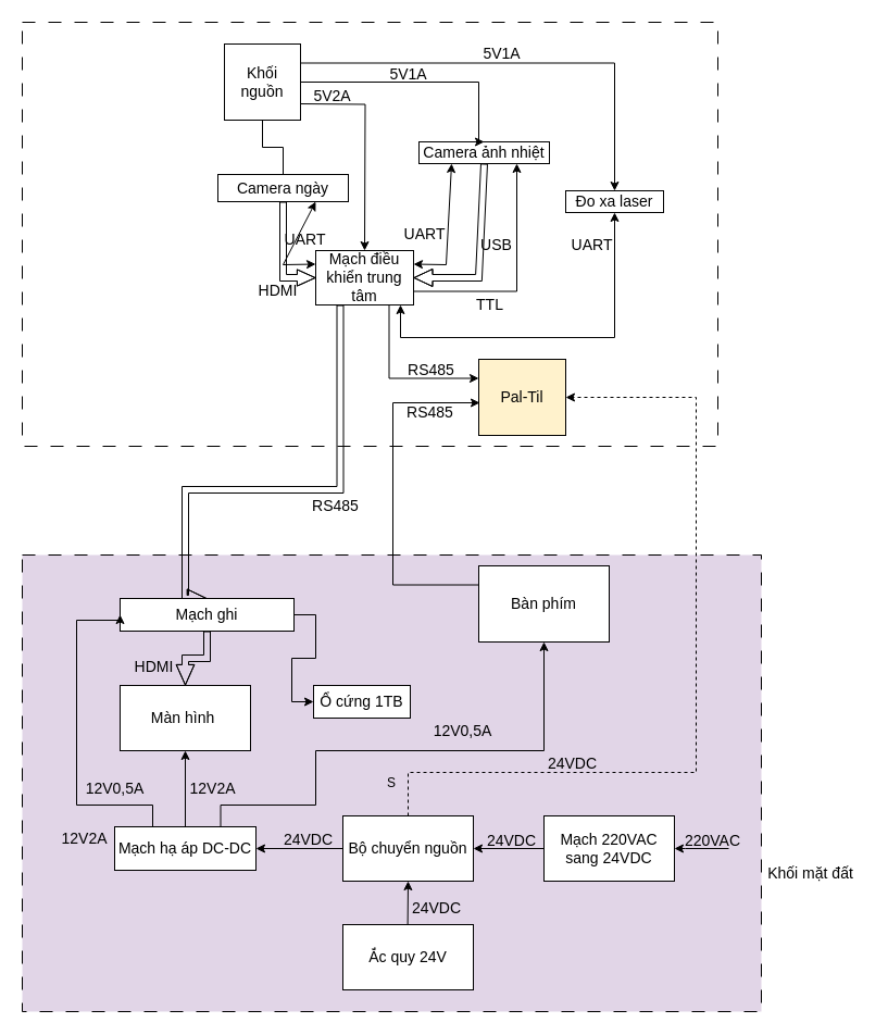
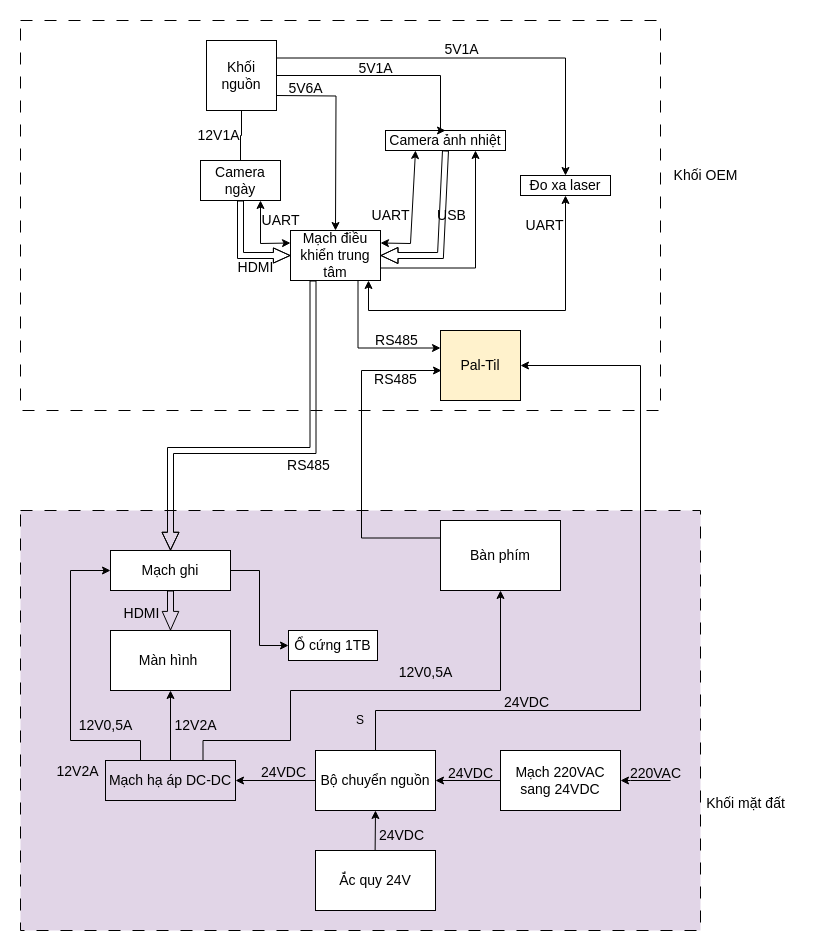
  <mxCell id="0" />
  <mxCell id="1" parent="0" />
  <mxCell id="2" value="S" style="rounded=0;whiteSpace=wrap;html=1;dashed=1;dashPattern=12 12;fillColor=#e1d5e7;" vertex="1" parent="1"><mxGeometry x="20" y="510" width="680" height="420" as="geometry" /></mxCell>
  <mxCell id="3" value="" style="rounded=0;whiteSpace=wrap;html=1;dashed=1;dashPattern=12 12;" vertex="1" parent="1"><mxGeometry x="20" y="20" width="640" height="390" as="geometry" /></mxCell>
  <mxCell id="4" style="edgeStyle=orthogonalEdgeStyle;rounded=0;orthogonalLoop=1;jettySize=auto;html=1;exitX=1;exitY=0.75;exitDx=0;exitDy=0;entryX=0.75;entryY=1;entryDx=0;entryDy=0;fontSize=14;" edge="1" parent="1" source="7" target="11"><mxGeometry relative="1" as="geometry" /></mxCell>
  <mxCell id="5" style="edgeStyle=orthogonalEdgeStyle;rounded=0;orthogonalLoop=1;jettySize=auto;html=1;exitX=0.75;exitY=1;exitDx=0;exitDy=0;entryX=0;entryY=0.25;entryDx=0;entryDy=0;fontSize=14;" edge="1" parent="1" source="7" target="27"><mxGeometry relative="1" as="geometry" /></mxCell>
  <mxCell id="6" style="edgeStyle=orthogonalEdgeStyle;rounded=0;orthogonalLoop=1;jettySize=auto;html=1;exitX=0.25;exitY=1;exitDx=0;exitDy=0;entryX=0.5;entryY=0;entryDx=0;entryDy=0;shape=flexArrow;width=6;endWidth=10;endSize=5.57;fontSize=14;" edge="1" parent="1" source="7" target="33"><mxGeometry relative="1" as="geometry"><Array as="points"><mxPoint x="312" y="450" /><mxPoint x="170" y="450" /></Array></mxGeometry></mxCell>
  <mxCell id="7" value="&lt;font style=&quot;font-size: 14px;&quot;&gt;Mạch điều khiển trung tâm&lt;/font&gt;" style="rounded=0;whiteSpace=wrap;html=1;fontSize=14;" vertex="1" parent="1"><mxGeometry x="290" y="230" width="90" height="50" as="geometry" /></mxCell>
  <mxCell id="8" style="edgeStyle=orthogonalEdgeStyle;rounded=0;orthogonalLoop=1;jettySize=auto;html=1;entryX=0;entryY=0.5;entryDx=0;entryDy=0;exitX=0.5;exitY=1;exitDx=0;exitDy=0;shape=flexArrow;width=6;startWidth=20;endWidth=8.095;arcSize=10;fillColor=default;endSize=5.195;startSize=3;sourcePerimeterSpacing=0;targetPerimeterSpacing=0;fontSize=14;" edge="1" parent="1" source="9" target="7"><mxGeometry relative="1" as="geometry" /></mxCell>
- <mxCell id="9" value="&lt;font style=&quot;font-size: 14px;&quot;&gt;Camera ngày&lt;/font&gt;" style="rounded=0;whiteSpace=wrap;html=1;fontSize=14;" vertex="1" parent="1"><mxGeometry x="200" y="160" width="120" height="25" as="geometry" /></mxCell>
+ <mxCell id="9" value="&lt;font style=&quot;font-size: 14px;&quot;&gt;Camera ngày&lt;/font&gt;" style="rounded=0;whiteSpace=wrap;html=1;fontSize=14;" vertex="1" parent="1"><mxGeometry x="200" y="160" width="80" height="40" as="geometry" /></mxCell>
  <mxCell id="10" value="" style="endArrow=classic;startArrow=classic;html=1;rounded=0;exitX=0;exitY=0.25;exitDx=0;exitDy=0;entryX=0.75;entryY=1;entryDx=0;entryDy=0;fontSize=14;" edge="1" parent="1" source="7" target="9"><mxGeometry width="50" height="50" relative="1" as="geometry"><mxPoint x="215" y="250" as="sourcePoint" /><mxPoint x="265" y="200" as="targetPoint" /><Array as="points"><mxPoint x="260" y="243" /></Array></mxGeometry></mxCell>
  <mxCell id="11" value="&lt;font style=&quot;font-size: 14px;&quot;&gt;Camera ảnh nhiệt&lt;/font&gt;" style="rounded=0;whiteSpace=wrap;html=1;fontSize=14;" vertex="1" parent="1"><mxGeometry x="385" y="130" width="120" height="20" as="geometry" /></mxCell>
  <mxCell id="12" value="" style="endArrow=classic;startArrow=classic;html=1;rounded=0;exitX=1;exitY=0.25;exitDx=0;exitDy=0;entryX=0.25;entryY=1;entryDx=0;entryDy=0;fontSize=14;" edge="1" parent="1" source="7" target="11"><mxGeometry width="50" height="50" relative="1" as="geometry"><mxPoint x="400" y="250" as="sourcePoint" /><mxPoint x="420" y="200" as="targetPoint" /><Array as="points"><mxPoint x="410" y="243" /></Array></mxGeometry></mxCell>
  <mxCell id="13" value="" style="shape=flexArrow;endArrow=classic;html=1;rounded=0;exitX=0.5;exitY=1;exitDx=0;exitDy=0;entryX=1;entryY=0.5;entryDx=0;entryDy=0;endWidth=9.048;endSize=5.329;width=6;fontSize=14;" edge="1" parent="1" source="11" target="7"><mxGeometry width="50" height="50" relative="1" as="geometry"><mxPoint x="450" y="200" as="sourcePoint" /><mxPoint x="390" y="260" as="targetPoint" /><Array as="points"><mxPoint x="440" y="255" /></Array></mxGeometry></mxCell>
  <mxCell id="14" style="edgeStyle=orthogonalEdgeStyle;rounded=0;orthogonalLoop=1;jettySize=auto;html=1;exitX=1;exitY=0.5;exitDx=0;exitDy=0;fontSize=14;" edge="1" parent="1"><mxGeometry relative="1" as="geometry"><mxPoint x="276" y="95" as="sourcePoint" /><mxPoint x="335" y="230" as="targetPoint" /></mxGeometry></mxCell>
  <mxCell id="15" style="edgeStyle=orthogonalEdgeStyle;rounded=0;orthogonalLoop=1;jettySize=auto;html=1;exitX=1;exitY=0.25;exitDx=0;exitDy=0;entryX=0.5;entryY=0;entryDx=0;entryDy=0;fontSize=14;" edge="1" parent="1" source="18" target="11"><mxGeometry relative="1" as="geometry"><Array as="points"><mxPoint x="276" y="75" /><mxPoint x="440" y="75" /></Array></mxGeometry></mxCell>
  <mxCell id="16" style="edgeStyle=orthogonalEdgeStyle;rounded=0;orthogonalLoop=1;jettySize=auto;html=1;exitX=0.5;exitY=1;exitDx=0;exitDy=0;entryX=0.5;entryY=0;entryDx=0;entryDy=0;fontSize=14;endArrow=none;" edge="1" parent="1" source="18" target="9"><mxGeometry relative="1" as="geometry" /></mxCell>
  <mxCell id="17" style="edgeStyle=orthogonalEdgeStyle;rounded=0;orthogonalLoop=1;jettySize=auto;html=1;exitX=1;exitY=0.25;exitDx=0;exitDy=0;entryX=0.5;entryY=0;entryDx=0;entryDy=0;" edge="1" parent="1" source="18" target="36"><mxGeometry relative="1" as="geometry" /></mxCell>
  <mxCell id="18" value="&lt;font style=&quot;font-size: 14px;&quot;&gt;Khối nguồn&lt;/font&gt;" style="rounded=0;whiteSpace=wrap;html=1;fontSize=14;" vertex="1" parent="1"><mxGeometry x="206" y="40" width="70" height="70" as="geometry" /></mxCell>
- <mxCell id="20" value="5V2A" style="text;html=1;align=center;verticalAlign=middle;resizable=0;points=[];autosize=1;strokeColor=none;fillColor=none;fontSize=14;" vertex="1" parent="1"><mxGeometry x="275" y="73" width="60" height="30" as="geometry" /></mxCell>
+ <mxCell id="19" value="12V1A" style="text;html=1;align=center;verticalAlign=middle;resizable=0;points=[];autosize=1;strokeColor=none;fillColor=none;fontSize=14;" vertex="1" parent="1"><mxGeometry x="183" y="120" width="70" height="30" as="geometry" /></mxCell>
+ <mxCell id="20" value="5V6A" style="text;html=1;align=center;verticalAlign=middle;resizable=0;points=[];autosize=1;strokeColor=none;fillColor=none;fontSize=14;" vertex="1" parent="1"><mxGeometry x="275" y="73" width="60" height="30" as="geometry" /></mxCell>
  <mxCell id="21" value="5V1A" style="text;html=1;align=center;verticalAlign=middle;resizable=0;points=[];autosize=1;strokeColor=none;fillColor=none;fontSize=14;" vertex="1" parent="1"><mxGeometry x="345" y="53" width="60" height="30" as="geometry" /></mxCell>
  <mxCell id="22" value="HDMI" style="text;html=1;align=center;verticalAlign=middle;resizable=0;points=[];autosize=1;strokeColor=none;fillColor=none;fontSize=14;" vertex="1" parent="1"><mxGeometry x="225" y="252" width="60" height="30" as="geometry" /></mxCell>
- <mxCell id="23" value="USB" style="text;html=1;align=center;verticalAlign=middle;resizable=0;points=[];autosize=1;strokeColor=none;fillColor=none;fontSize=14;" vertex="1" parent="1"><mxGeometry x="431" y="210" width="50" height="30" as="geometry" /></mxCell>
- <mxCell id="24" value="TTL" style="text;html=1;align=center;verticalAlign=middle;resizable=0;points=[];autosize=1;strokeColor=none;fillColor=none;fontSize=14;" vertex="1" parent="1"><mxGeometry x="425" y="265.25" width="50" height="30" as="geometry" /></mxCell>
+ <mxCell id="23" value="USB" style="text;html=1;align=center;verticalAlign=middle;resizable=0;points=[];autosize=1;strokeColor=none;fillColor=none;fontSize=14;" vertex="1" parent="1"><mxGeometry x="426" y="200" width="50" height="30" as="geometry" /></mxCell>
  <mxCell id="25" value="UART" style="text;html=1;align=center;verticalAlign=middle;resizable=0;points=[];autosize=1;strokeColor=none;fillColor=none;fontSize=14;" vertex="1" parent="1"><mxGeometry x="360" y="200" width="60" height="30" as="geometry" /></mxCell>
  <mxCell id="26" value="UART" style="text;html=1;align=center;verticalAlign=middle;resizable=0;points=[];autosize=1;strokeColor=none;fillColor=none;fontSize=14;" vertex="1" parent="1"><mxGeometry x="250" y="205" width="60" height="30" as="geometry" /></mxCell>
  <mxCell id="27" value="&lt;font style=&quot;font-size: 14px;&quot;&gt;Pal-Til&lt;/font&gt;" style="rounded=0;whiteSpace=wrap;html=1;fontSize=14;fillColor=#fff2cc;" vertex="1" parent="1"><mxGeometry x="440" y="330" width="80" height="70" as="geometry" /></mxCell>
  <mxCell id="28" value="&lt;font style=&quot;font-size: 14px;&quot;&gt;RS485&lt;/font&gt;" style="text;html=1;align=center;verticalAlign=middle;resizable=0;points=[];autosize=1;strokeColor=none;fillColor=none;fontSize=14;" vertex="1" parent="1"><mxGeometry x="361" y="325" width="70" height="30" as="geometry" /></mxCell>
  <mxCell id="29" style="edgeStyle=orthogonalEdgeStyle;rounded=0;orthogonalLoop=1;jettySize=auto;html=1;exitX=0;exitY=0.25;exitDx=0;exitDy=0;entryX=0;entryY=0.75;entryDx=0;entryDy=0;" edge="1" parent="1" source="30"><mxGeometry relative="1" as="geometry"><mxPoint x="531" y="507.5" as="sourcePoint" /><mxPoint x="441" y="370" as="targetPoint" /><Array as="points"><mxPoint x="361" y="538" /><mxPoint x="361" y="370" /></Array></mxGeometry></mxCell>
  <mxCell id="30" value="&lt;font style=&quot;font-size: 14px;&quot;&gt;Bàn phím&lt;/font&gt;" style="rounded=0;whiteSpace=wrap;html=1;fontSize=14;" vertex="1" parent="1"><mxGeometry x="440" y="520" width="120" height="70" as="geometry" /></mxCell>
  <mxCell id="31" style="edgeStyle=orthogonalEdgeStyle;rounded=0;orthogonalLoop=1;jettySize=auto;html=1;exitX=0.5;exitY=1;exitDx=0;exitDy=0;entryX=0.5;entryY=0;entryDx=0;entryDy=0;shape=flexArrow;width=6;endWidth=9.6;endSize=5.86;" edge="1" parent="1" source="33" target="40"><mxGeometry relative="1" as="geometry" /></mxCell>
  <mxCell id="32" style="edgeStyle=orthogonalEdgeStyle;rounded=0;orthogonalLoop=1;jettySize=auto;html=1;entryX=0;entryY=0.5;entryDx=0;entryDy=0;" edge="1" parent="1" source="33" target="41"><mxGeometry relative="1" as="geometry" /></mxCell>
- <mxCell id="33" value="&lt;font style=&quot;font-size: 14px;&quot;&gt;Mạch ghi&lt;/font&gt;" style="rounded=0;whiteSpace=wrap;html=1;fontSize=14;" vertex="1" parent="1"><mxGeometry x="110" y="550" width="160" height="30" as="geometry" /></mxCell>
+ <mxCell id="33" value="&lt;font style=&quot;font-size: 14px;&quot;&gt;Mạch ghi&lt;/font&gt;" style="rounded=0;whiteSpace=wrap;html=1;fontSize=14;" vertex="1" parent="1"><mxGeometry x="110" y="550" width="120" height="40" as="geometry" /></mxCell>
  <mxCell id="34" value="&lt;font style=&quot;font-size: 14px;&quot;&gt;RS485&lt;/font&gt;" style="text;html=1;align=center;verticalAlign=middle;resizable=0;points=[];autosize=1;strokeColor=none;fillColor=none;fontSize=14;" vertex="1" parent="1"><mxGeometry x="360" y="364" width="70" height="30" as="geometry" /></mxCell>
  <mxCell id="35" value="&lt;font style=&quot;font-size: 14px;&quot;&gt;RS485&lt;/font&gt;" style="text;html=1;align=center;verticalAlign=middle;resizable=0;points=[];autosize=1;strokeColor=none;fillColor=none;fontSize=14;" vertex="1" parent="1"><mxGeometry x="273" y="450" width="70" height="30" as="geometry" /></mxCell>
  <mxCell id="36" value="&lt;font style=&quot;font-size: 14px;&quot;&gt;Đo xa laser&lt;/font&gt;" style="rounded=0;whiteSpace=wrap;html=1;" vertex="1" parent="1"><mxGeometry x="520" y="175" width="90" height="20" as="geometry" /></mxCell>
  <mxCell id="37" value="" style="endArrow=classic;startArrow=classic;html=1;rounded=0;entryX=0.5;entryY=1;entryDx=0;entryDy=0;" edge="1" parent="1" target="36"><mxGeometry width="50" height="50" relative="1" as="geometry"><mxPoint x="368" y="280" as="sourcePoint" /><mxPoint x="540" y="260" as="targetPoint" /><Array as="points"><mxPoint x="368" y="310" /><mxPoint x="565" y="310" /></Array></mxGeometry></mxCell>
  <mxCell id="38" value="5V1A" style="text;html=1;align=center;verticalAlign=middle;resizable=0;points=[];autosize=1;strokeColor=none;fillColor=none;fontSize=14;" vertex="1" parent="1"><mxGeometry x="431" y="34" width="60" height="30" as="geometry" /></mxCell>
  <mxCell id="39" value="UART" style="text;html=1;align=center;verticalAlign=middle;resizable=0;points=[];autosize=1;strokeColor=none;fillColor=none;fontSize=14;" vertex="1" parent="1"><mxGeometry x="514" y="210" width="60" height="30" as="geometry" /></mxCell>
  <mxCell id="40" value="Màn hình&amp;nbsp;" style="rounded=0;whiteSpace=wrap;html=1;fontSize=14;" vertex="1" parent="1"><mxGeometry x="110" y="630" width="120" height="60" as="geometry" /></mxCell>
  <mxCell id="41" value="Ổ cứng 1TB" style="rounded=0;whiteSpace=wrap;html=1;fontSize=14;" vertex="1" parent="1"><mxGeometry x="288" y="630" width="89" height="30" as="geometry" /></mxCell>
  <mxCell id="42" value="HDMI" style="text;html=1;align=center;verticalAlign=middle;resizable=0;points=[];autosize=1;strokeColor=none;fillColor=none;fontSize=14;" vertex="1" parent="1"><mxGeometry x="111" y="598" width="60" height="30" as="geometry" /></mxCell>
  <mxCell id="43" style="edgeStyle=orthogonalEdgeStyle;rounded=0;orthogonalLoop=1;jettySize=auto;html=1;exitX=0;exitY=0.5;exitDx=0;exitDy=0;entryX=1;entryY=0.5;entryDx=0;entryDy=0;" edge="1" parent="1" source="45" target="49"><mxGeometry relative="1" as="geometry" /></mxCell>
  <mxCell id="44" style="edgeStyle=orthogonalEdgeStyle;rounded=0;orthogonalLoop=1;jettySize=auto;html=1;" edge="1" parent="1" target="45"><mxGeometry relative="1" as="geometry"><mxPoint x="670" y="780" as="sourcePoint" /><Array as="points"><mxPoint x="630" y="780" /><mxPoint x="630" y="780" /></Array></mxGeometry></mxCell>
  <mxCell id="45" value="Mạch 220VAC sang 24VDC" style="rounded=0;whiteSpace=wrap;html=1;fontSize=14;" vertex="1" parent="1"><mxGeometry x="500" y="750" width="120" height="60" as="geometry" /></mxCell>
  <mxCell id="46" style="edgeStyle=orthogonalEdgeStyle;rounded=0;orthogonalLoop=1;jettySize=auto;html=1;exitX=0.5;exitY=1;exitDx=0;exitDy=0;entryX=0.5;entryY=1;entryDx=0;entryDy=0;" edge="1" parent="1" target="49"><mxGeometry relative="1" as="geometry"><mxPoint x="374.529" y="860" as="sourcePoint" /></mxGeometry></mxCell>
- <mxCell id="47" style="edgeStyle=orthogonalEdgeStyle;rounded=0;orthogonalLoop=1;jettySize=auto;html=1;exitX=0.5;exitY=0;exitDx=0;exitDy=0;entryX=1;entryY=0.5;entryDx=0;entryDy=0;dashed=1;" edge="1" parent="1" source="49" target="27"><mxGeometry relative="1" as="geometry"><Array as="points"><mxPoint x="375" y="710" /><mxPoint x="640" y="710" /><mxPoint x="640" y="365" /></Array></mxGeometry></mxCell>
+ <mxCell id="47" style="edgeStyle=orthogonalEdgeStyle;rounded=0;orthogonalLoop=1;jettySize=auto;html=1;exitX=0.5;exitY=0;exitDx=0;exitDy=0;entryX=1;entryY=0.5;entryDx=0;entryDy=0;" edge="1" parent="1" source="49" target="27"><mxGeometry relative="1" as="geometry"><Array as="points"><mxPoint x="375" y="710" /><mxPoint x="640" y="710" /><mxPoint x="640" y="365" /></Array></mxGeometry></mxCell>
  <mxCell id="48" style="edgeStyle=orthogonalEdgeStyle;rounded=0;orthogonalLoop=1;jettySize=auto;html=1;exitX=0;exitY=0.5;exitDx=0;exitDy=0;entryX=1;entryY=0.5;entryDx=0;entryDy=0;" edge="1" parent="1" source="49" target="57"><mxGeometry relative="1" as="geometry" /></mxCell>
  <mxCell id="49" value="Bộ chuyển nguồn" style="rounded=0;whiteSpace=wrap;html=1;fontSize=14;" vertex="1" parent="1"><mxGeometry x="315" y="750" width="120" height="60" as="geometry" /></mxCell>
  <mxCell id="50" value="220VAC" style="text;html=1;align=center;verticalAlign=middle;resizable=0;points=[];autosize=1;strokeColor=none;fillColor=none;fontSize=14;" vertex="1" parent="1"><mxGeometry x="620" y="758" width="70" height="30" as="geometry" /></mxCell>
  <mxCell id="51" value="Ắc quy 24V" style="rounded=0;whiteSpace=wrap;html=1;fontSize=14;" vertex="1" parent="1"><mxGeometry x="315" y="850" width="120" height="60" as="geometry" /></mxCell>
  <mxCell id="52" value="24VDC" style="text;html=1;align=center;verticalAlign=middle;resizable=0;points=[];autosize=1;strokeColor=none;fillColor=none;fontSize=14;" vertex="1" parent="1"><mxGeometry x="366" y="820" width="70" height="30" as="geometry" /></mxCell>
  <mxCell id="53" value="24VDC" style="text;html=1;align=center;verticalAlign=middle;resizable=0;points=[];autosize=1;strokeColor=none;fillColor=none;fontSize=14;" vertex="1" parent="1"><mxGeometry x="435" y="758" width="70" height="30" as="geometry" /></mxCell>
  <mxCell id="54" value="24VDC" style="text;html=1;align=center;verticalAlign=middle;resizable=0;points=[];autosize=1;strokeColor=none;fillColor=none;fontSize=14;" vertex="1" parent="1"><mxGeometry x="491" y="687" width="70" height="30" as="geometry" /></mxCell>
  <mxCell id="55" style="edgeStyle=orthogonalEdgeStyle;rounded=0;orthogonalLoop=1;jettySize=auto;html=1;exitX=0.25;exitY=0;exitDx=0;exitDy=0;entryX=0;entryY=0.5;entryDx=0;entryDy=0;" edge="1" parent="1" source="57" target="33"><mxGeometry relative="1" as="geometry"><Array as="points"><mxPoint x="140" y="760" /><mxPoint x="140" y="740" /><mxPoint x="70" y="740" /><mxPoint x="70" y="570" /></Array></mxGeometry></mxCell>
  <mxCell id="56" style="edgeStyle=orthogonalEdgeStyle;rounded=0;orthogonalLoop=1;jettySize=auto;html=1;exitX=0.5;exitY=0;exitDx=0;exitDy=0;entryX=0.5;entryY=1;entryDx=0;entryDy=0;" edge="1" parent="1" source="57" target="40"><mxGeometry relative="1" as="geometry" /></mxCell>
- <mxCell id="57" value="Mạch hạ áp DC-DC" style="rounded=0;whiteSpace=wrap;html=1;fontSize=14;" vertex="1" parent="1"><mxGeometry x="105" y="760" width="130" height="40" as="geometry" /></mxCell>
+ <mxCell id="57" value="Mạch hạ áp DC-DC" style="rounded=0;whiteSpace=wrap;html=1;fontSize=14;fillColor=#e1d5e7;" vertex="1" parent="1"><mxGeometry x="105" y="760" width="130" height="40" as="geometry" /></mxCell>
  <mxCell id="58" value="24VDC" style="text;html=1;align=center;verticalAlign=middle;resizable=0;points=[];autosize=1;strokeColor=none;fillColor=none;fontSize=14;" vertex="1" parent="1"><mxGeometry x="248" y="757" width="70" height="30" as="geometry" /></mxCell>
  <mxCell id="59" value="12V2A" style="text;html=1;align=center;verticalAlign=middle;resizable=0;points=[];autosize=1;strokeColor=none;fillColor=none;fontSize=14;" vertex="1" parent="1"><mxGeometry x="42" y="756" width="70" height="30" as="geometry" /></mxCell>
+ <mxCell id="60" value="Khối OEM" style="text;html=1;align=center;verticalAlign=middle;resizable=0;points=[];autosize=1;strokeColor=none;fillColor=none;fontSize=14;" vertex="1" parent="1"><mxGeometry x="660" y="160" width="90" height="30" as="geometry" /></mxCell>
  <mxCell id="61" value="Khối mặt đất" style="text;html=1;align=center;verticalAlign=middle;resizable=0;points=[];autosize=1;strokeColor=none;fillColor=none;fontSize=14;" vertex="1" parent="1"><mxGeometry x="695" y="788" width="100" height="30" as="geometry" /></mxCell>
  <mxCell id="62" value="12V0,5A" style="text;html=1;align=center;verticalAlign=middle;resizable=0;points=[];autosize=1;strokeColor=none;fillColor=none;fontSize=14;" vertex="1" parent="1"><mxGeometry x="65" y="710" width="80" height="30" as="geometry" /></mxCell>
  <mxCell id="63" value="12V2A" style="text;html=1;align=center;verticalAlign=middle;resizable=0;points=[];autosize=1;strokeColor=none;fillColor=none;fontSize=14;" vertex="1" parent="1"><mxGeometry x="160" y="710" width="70" height="30" as="geometry" /></mxCell>
  <mxCell id="64" style="edgeStyle=orthogonalEdgeStyle;rounded=0;orthogonalLoop=1;jettySize=auto;html=1;exitX=0.75;exitY=0;exitDx=0;exitDy=0;entryX=0.5;entryY=1;entryDx=0;entryDy=0;" edge="1" parent="1" source="57" target="30"><mxGeometry relative="1" as="geometry"><Array as="points"><mxPoint x="203" y="740" /><mxPoint x="290" y="740" /><mxPoint x="290" y="690" /><mxPoint x="500" y="690" /></Array></mxGeometry></mxCell>
  <mxCell id="65" value="12V0,5A" style="text;html=1;align=center;verticalAlign=middle;resizable=0;points=[];autosize=1;strokeColor=none;fillColor=none;fontSize=14;" vertex="1" parent="1"><mxGeometry x="385" y="657" width="80" height="30" as="geometry" /></mxCell>
